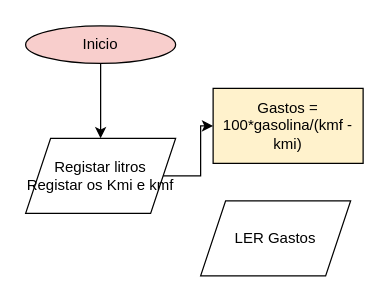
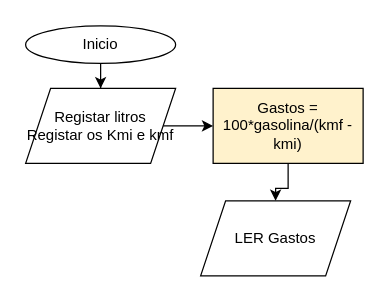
  <mxCell id="0" />
  <mxCell id="1" parent="0" />
  <mxCell id="2" value="" style="edgeStyle=orthogonalEdgeStyle;rounded=0;orthogonalLoop=1;jettySize=auto;html=1;" edge="1" parent="1" source="3" target="5"><mxGeometry relative="1" as="geometry" /></mxCell>
- <mxCell id="3" value="Inicio" style="ellipse;whiteSpace=wrap;html=1;fillColor=#f8cecc;" vertex="1" parent="1"><mxGeometry x="20" y="20" width="120" height="30" as="geometry" /></mxCell>
+ <mxCell id="3" value="Inicio" style="ellipse;whiteSpace=wrap;html=1;" vertex="1" parent="1"><mxGeometry x="20" y="20" width="120" height="30" as="geometry" /></mxCell>
  <mxCell id="4" value="" style="edgeStyle=orthogonalEdgeStyle;rounded=0;orthogonalLoop=1;jettySize=auto;html=1;" edge="1" parent="1" source="5" target="7"><mxGeometry relative="1" as="geometry" /></mxCell>
- <mxCell id="5" value="Registar litros&lt;div&gt;Registar os Kmi e kmf&lt;/div&gt;" style="shape=parallelogram;perimeter=parallelogramPerimeter;whiteSpace=wrap;html=1;fixedSize=1;" vertex="1" parent="1"><mxGeometry x="20" y="110" width="120" height="60" as="geometry" /></mxCell>
+ <mxCell id="5" value="Registar litros&lt;div&gt;Registar os Kmi e kmf&lt;/div&gt;" style="shape=parallelogram;perimeter=parallelogramPerimeter;whiteSpace=wrap;html=1;fixedSize=1;" vertex="1" parent="1"><mxGeometry x="20" y="70" width="120" height="60" as="geometry" /></mxCell>
+ <mxCell id="6" value="" style="edgeStyle=orthogonalEdgeStyle;rounded=0;orthogonalLoop=1;jettySize=auto;html=1;" edge="1" parent="1" source="7" target="8"><mxGeometry relative="1" as="geometry" /></mxCell>
  <mxCell id="7" value="Gastos = 100*gasolina/(kmf - kmi)" style="rounded=0;whiteSpace=wrap;html=1;fillColor=#fff2cc;" vertex="1" parent="1"><mxGeometry x="170" y="70" width="120" height="60" as="geometry" /></mxCell>
  <mxCell id="8" value="LER Gastos" style="shape=parallelogram;perimeter=parallelogramPerimeter;whiteSpace=wrap;html=1;fixedSize=1;" vertex="1" parent="1"><mxGeometry x="160" y="160" width="120" height="60" as="geometry" /></mxCell>
